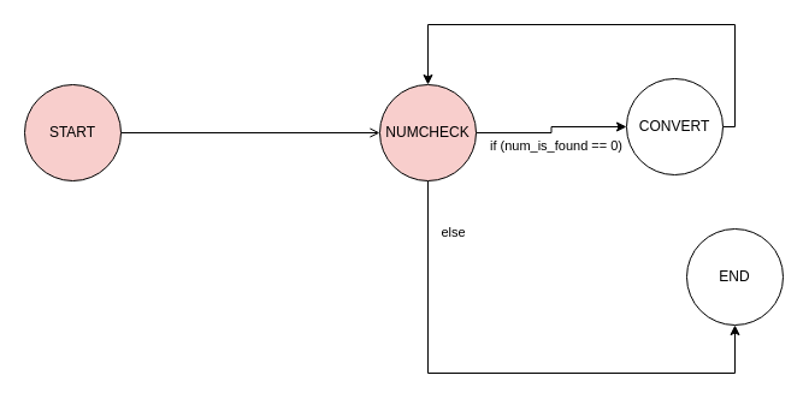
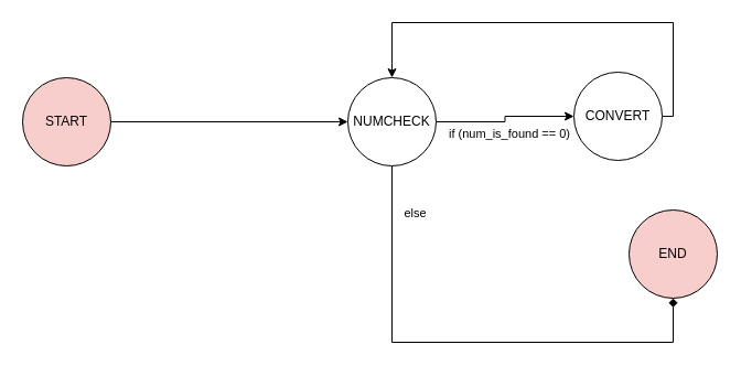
  <mxCell id="0" />
  <mxCell id="1" parent="0" />
- <mxCell id="2" style="edgeStyle=orthogonalEdgeStyle;rounded=0;orthogonalLoop=1;jettySize=auto;html=1;entryX=0;entryY=0.5;entryDx=0;entryDy=0;endArrow=open;" edge="1" parent="1" source="3" target="8"><mxGeometry relative="1" as="geometry" /></mxCell>
+ <mxCell id="2" style="edgeStyle=orthogonalEdgeStyle;rounded=0;orthogonalLoop=1;jettySize=auto;html=1;entryX=0;entryY=0.5;entryDx=0;entryDy=0;" edge="1" parent="1" source="3" target="8"><mxGeometry relative="1" as="geometry" /></mxCell>
  <mxCell id="3" value="START" style="ellipse;whiteSpace=wrap;html=1;fillColor=#f8cecc;" vertex="1" parent="1"><mxGeometry x="20" y="70" width="80" height="80" as="geometry" /></mxCell>
  <mxCell id="4" style="edgeStyle=orthogonalEdgeStyle;rounded=0;orthogonalLoop=1;jettySize=auto;html=1;entryX=0;entryY=0.5;entryDx=0;entryDy=0;" edge="1" parent="1" source="8" target="10"><mxGeometry relative="1" as="geometry" /></mxCell>
  <mxCell id="5" value="if (num_is_found == 0)&amp;nbsp;" style="edgeLabel;html=1;align=center;verticalAlign=middle;resizable=0;points=[];" vertex="1" connectable="0" parent="4"><mxGeometry x="-0.158" y="1" relative="1" as="geometry"><mxPoint x="12" y="11" as="offset" /></mxGeometry></mxCell>
- <mxCell id="6" style="edgeStyle=orthogonalEdgeStyle;rounded=0;orthogonalLoop=1;jettySize=auto;html=1;" edge="1" parent="1" source="8" target="11"><mxGeometry relative="1" as="geometry"><Array as="points"><mxPoint x="355" y="310" /><mxPoint x="610" y="310" /></Array></mxGeometry></mxCell>
+ <mxCell id="6" style="edgeStyle=orthogonalEdgeStyle;rounded=0;orthogonalLoop=1;jettySize=auto;html=1;endArrow=diamond;" edge="1" parent="1" source="8" target="11"><mxGeometry relative="1" as="geometry"><Array as="points"><mxPoint x="355" y="310" /><mxPoint x="610" y="310" /></Array></mxGeometry></mxCell>
  <mxCell id="7" value="else" style="edgeLabel;html=1;align=center;verticalAlign=middle;resizable=0;points=[];" vertex="1" connectable="0" parent="6"><mxGeometry x="-0.762" y="2" relative="1" as="geometry"><mxPoint x="18" y="-12" as="offset" /></mxGeometry></mxCell>
- <mxCell id="8" value="NUMCHECK" style="ellipse;whiteSpace=wrap;html=1;fillColor=#f8cecc;" vertex="1" parent="1"><mxGeometry x="315" y="70" width="80" height="80" as="geometry" /></mxCell>
+ <mxCell id="8" value="NUMCHECK" style="ellipse;whiteSpace=wrap;html=1;" vertex="1" parent="1"><mxGeometry x="315" y="70" width="80" height="80" as="geometry" /></mxCell>
  <mxCell id="9" style="edgeStyle=orthogonalEdgeStyle;rounded=0;orthogonalLoop=1;jettySize=auto;html=1;entryX=0.5;entryY=0;entryDx=0;entryDy=0;" edge="1" parent="1" source="10" target="8"><mxGeometry relative="1" as="geometry"><Array as="points"><mxPoint x="610" y="20" /><mxPoint x="355" y="20" /></Array></mxGeometry></mxCell>
  <mxCell id="10" value="CONVERT" style="ellipse;whiteSpace=wrap;html=1;" vertex="1" parent="1"><mxGeometry x="520" y="65" width="80" height="80" as="geometry" /></mxCell>
- <mxCell id="11" value="END" style="ellipse;whiteSpace=wrap;html=1;" vertex="1" parent="1"><mxGeometry x="570" y="190" width="80" height="80" as="geometry" /></mxCell>
+ <mxCell id="11" value="END" style="ellipse;whiteSpace=wrap;html=1;fillColor=#f8cecc;" vertex="1" parent="1"><mxGeometry x="570" y="190" width="80" height="80" as="geometry" /></mxCell>
